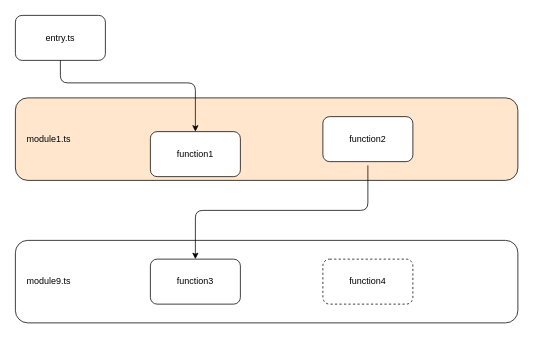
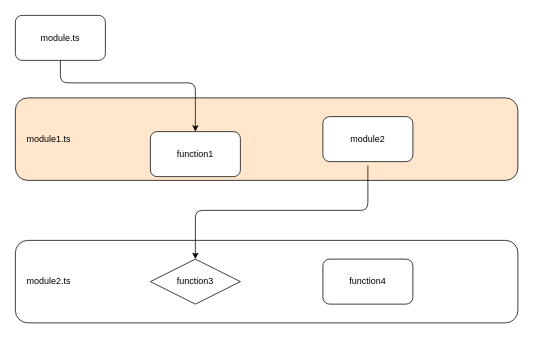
  <mxCell id="0" />
  <mxCell id="1" parent="0" />
- <mxCell id="2" value="entry.ts" style="rounded=1;whiteSpace=wrap;html=1;" vertex="1" parent="1"><mxGeometry x="20" y="20" width="120" height="60" as="geometry" /></mxCell>
+ <mxCell id="2" value="module.ts" style="rounded=1;whiteSpace=wrap;html=1;" vertex="1" parent="1"><mxGeometry x="20" y="20" width="120" height="60" as="geometry" /></mxCell>
  <mxCell id="3" value="&amp;nbsp; &amp;nbsp; module1.ts" style="rounded=1;whiteSpace=wrap;html=1;align=left;fillColor=#ffe6cc;" vertex="1" parent="1"><mxGeometry x="20" y="130" width="670" height="110" as="geometry" /></mxCell>
  <mxCell id="4" value="function1" style="rounded=1;whiteSpace=wrap;html=1;" vertex="1" parent="1"><mxGeometry x="200" y="175" width="120" height="60" as="geometry" /></mxCell>
- <mxCell id="5" value="function2" style="rounded=1;whiteSpace=wrap;html=1;" vertex="1" parent="1"><mxGeometry x="430" y="155" width="120" height="60" as="geometry" /></mxCell>
+ <mxCell id="5" value="module2" style="rounded=1;whiteSpace=wrap;html=1;" vertex="1" parent="1"><mxGeometry x="430" y="155" width="120" height="60" as="geometry" /></mxCell>
  <mxCell id="6" style="edgeStyle=orthogonalEdgeStyle;rounded=0;orthogonalLoop=1;jettySize=auto;html=1;exitX=0.5;exitY=1;exitDx=0;exitDy=0;" edge="1" parent="1" source="3" target="3"><mxGeometry relative="1" as="geometry" /></mxCell>
- <mxCell id="7" value="&amp;nbsp; &amp;nbsp; module9.ts" style="rounded=1;whiteSpace=wrap;html=1;align=left;" vertex="1" parent="1"><mxGeometry x="20" y="320" width="670" height="110" as="geometry" /></mxCell>
- <mxCell id="8" value="function3" style="rounded=1;whiteSpace=wrap;html=1;" vertex="1" parent="1"><mxGeometry x="200" y="345" width="120" height="60" as="geometry" /></mxCell>
- <mxCell id="9" value="function4" style="rounded=1;whiteSpace=wrap;html=1;dashed=1;" vertex="1" parent="1"><mxGeometry x="430" y="345" width="120" height="60" as="geometry" /></mxCell>
+ <mxCell id="7" value="&amp;nbsp; &amp;nbsp; module2.ts" style="rounded=1;whiteSpace=wrap;html=1;align=left;" vertex="1" parent="1"><mxGeometry x="20" y="320" width="670" height="110" as="geometry" /></mxCell>
+ <mxCell id="8" value="function3" style="rhombus;whiteSpace=wrap;html=1;" vertex="1" parent="1"><mxGeometry x="200" y="345" width="120" height="60" as="geometry" /></mxCell>
+ <mxCell id="9" value="function4" style="rounded=1;whiteSpace=wrap;html=1;" vertex="1" parent="1"><mxGeometry x="430" y="345" width="120" height="60" as="geometry" /></mxCell>
  <mxCell id="10" value="" style="edgeStyle=elbowEdgeStyle;elbow=vertical;endArrow=classic;html=1;exitX=0.5;exitY=1;exitDx=0;exitDy=0;entryX=0.5;entryY=0;entryDx=0;entryDy=0;" edge="1" parent="1" source="2" target="4"><mxGeometry width="50" height="50" relative="1" as="geometry"><mxPoint x="320" y="310" as="sourcePoint" /><mxPoint x="370" y="260" as="targetPoint" /><Array as="points"><mxPoint x="160" y="110" /></Array></mxGeometry></mxCell>
  <mxCell id="11" value="" style="edgeStyle=elbowEdgeStyle;elbow=vertical;endArrow=classic;html=1;exitX=0.5;exitY=1;exitDx=0;exitDy=0;entryX=0.5;entryY=0;entryDx=0;entryDy=0;" edge="1" parent="1" target="8"><mxGeometry width="50" height="50" relative="1" as="geometry"><mxPoint x="490" y="220" as="sourcePoint" /><mxPoint x="660" y="300" as="targetPoint" /><Array as="points"><mxPoint x="380" y="280" /></Array></mxGeometry></mxCell>
